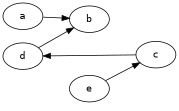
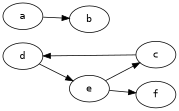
  digraph {
    fontname="DejaVu Sans Mono"
    rankdir=LR
    node [alive=n fontname="DejaVu Sans Mono" type=B]
    edge [fontname="DejaVu Sans Mono"]
    b
    a [type=P]
    c [finalizer=modern resurrect=d type=C]
    d [alive=y type=C]
    e [alive=y]
+   f [alive=y type=P]
    a -> b
    c -> d
-   d -> b
+   d -> e
    e -> c
+   e -> f
  }
